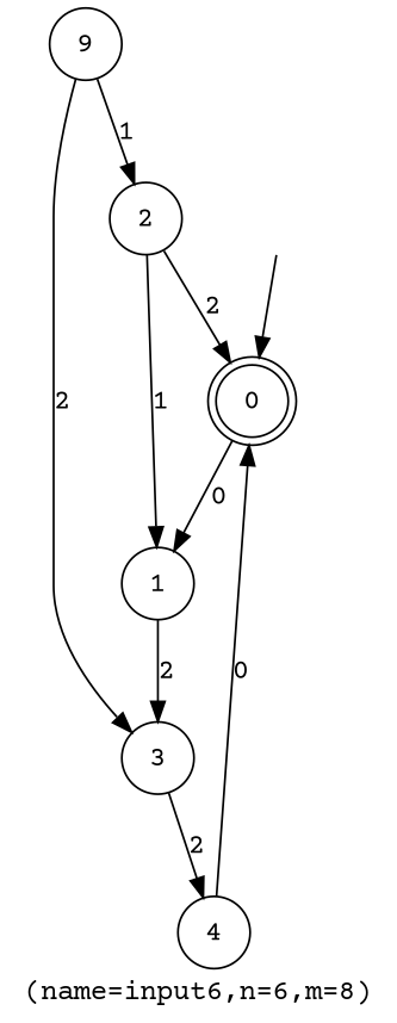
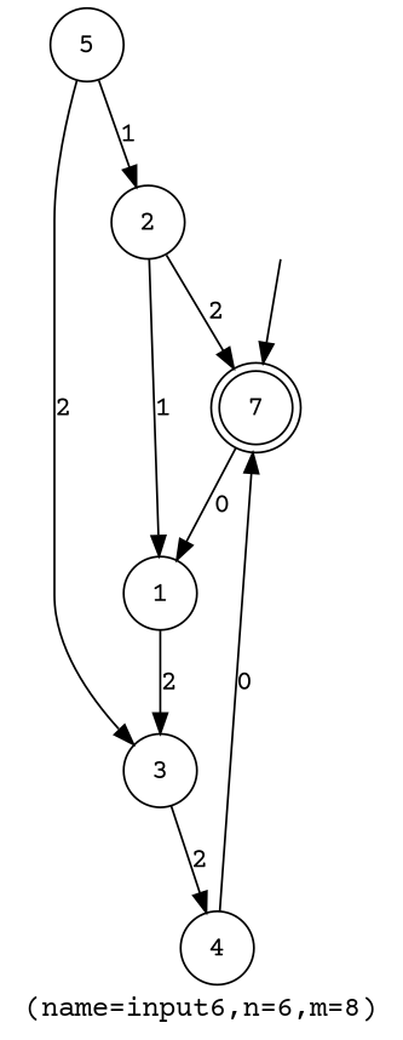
  digraph {
    fontname="Courier Prime"
    label="(name=input6,n=6,m=8)"
    node [fontname="Courier Prime" shape=circle]
    edge [fontname="Courier Prime"]
    _nil [style=invis shape=""]
-   0 [shape=doublecircle]
+   0 [shape=doublecircle label=7]
    1
    3
    2
    4
-   5 [label=9]
+   5
    _nil -> 0
    0 -> 1 [label=0]
    1 -> 3 [label=2]
    3 -> 4 [label=2]
    2 -> 0 [label=2]
    2 -> 1 [label=1]
    4 -> 0 [label=0]
    5 -> 3 [label=2]
    5 -> 2 [label=1]
  }
